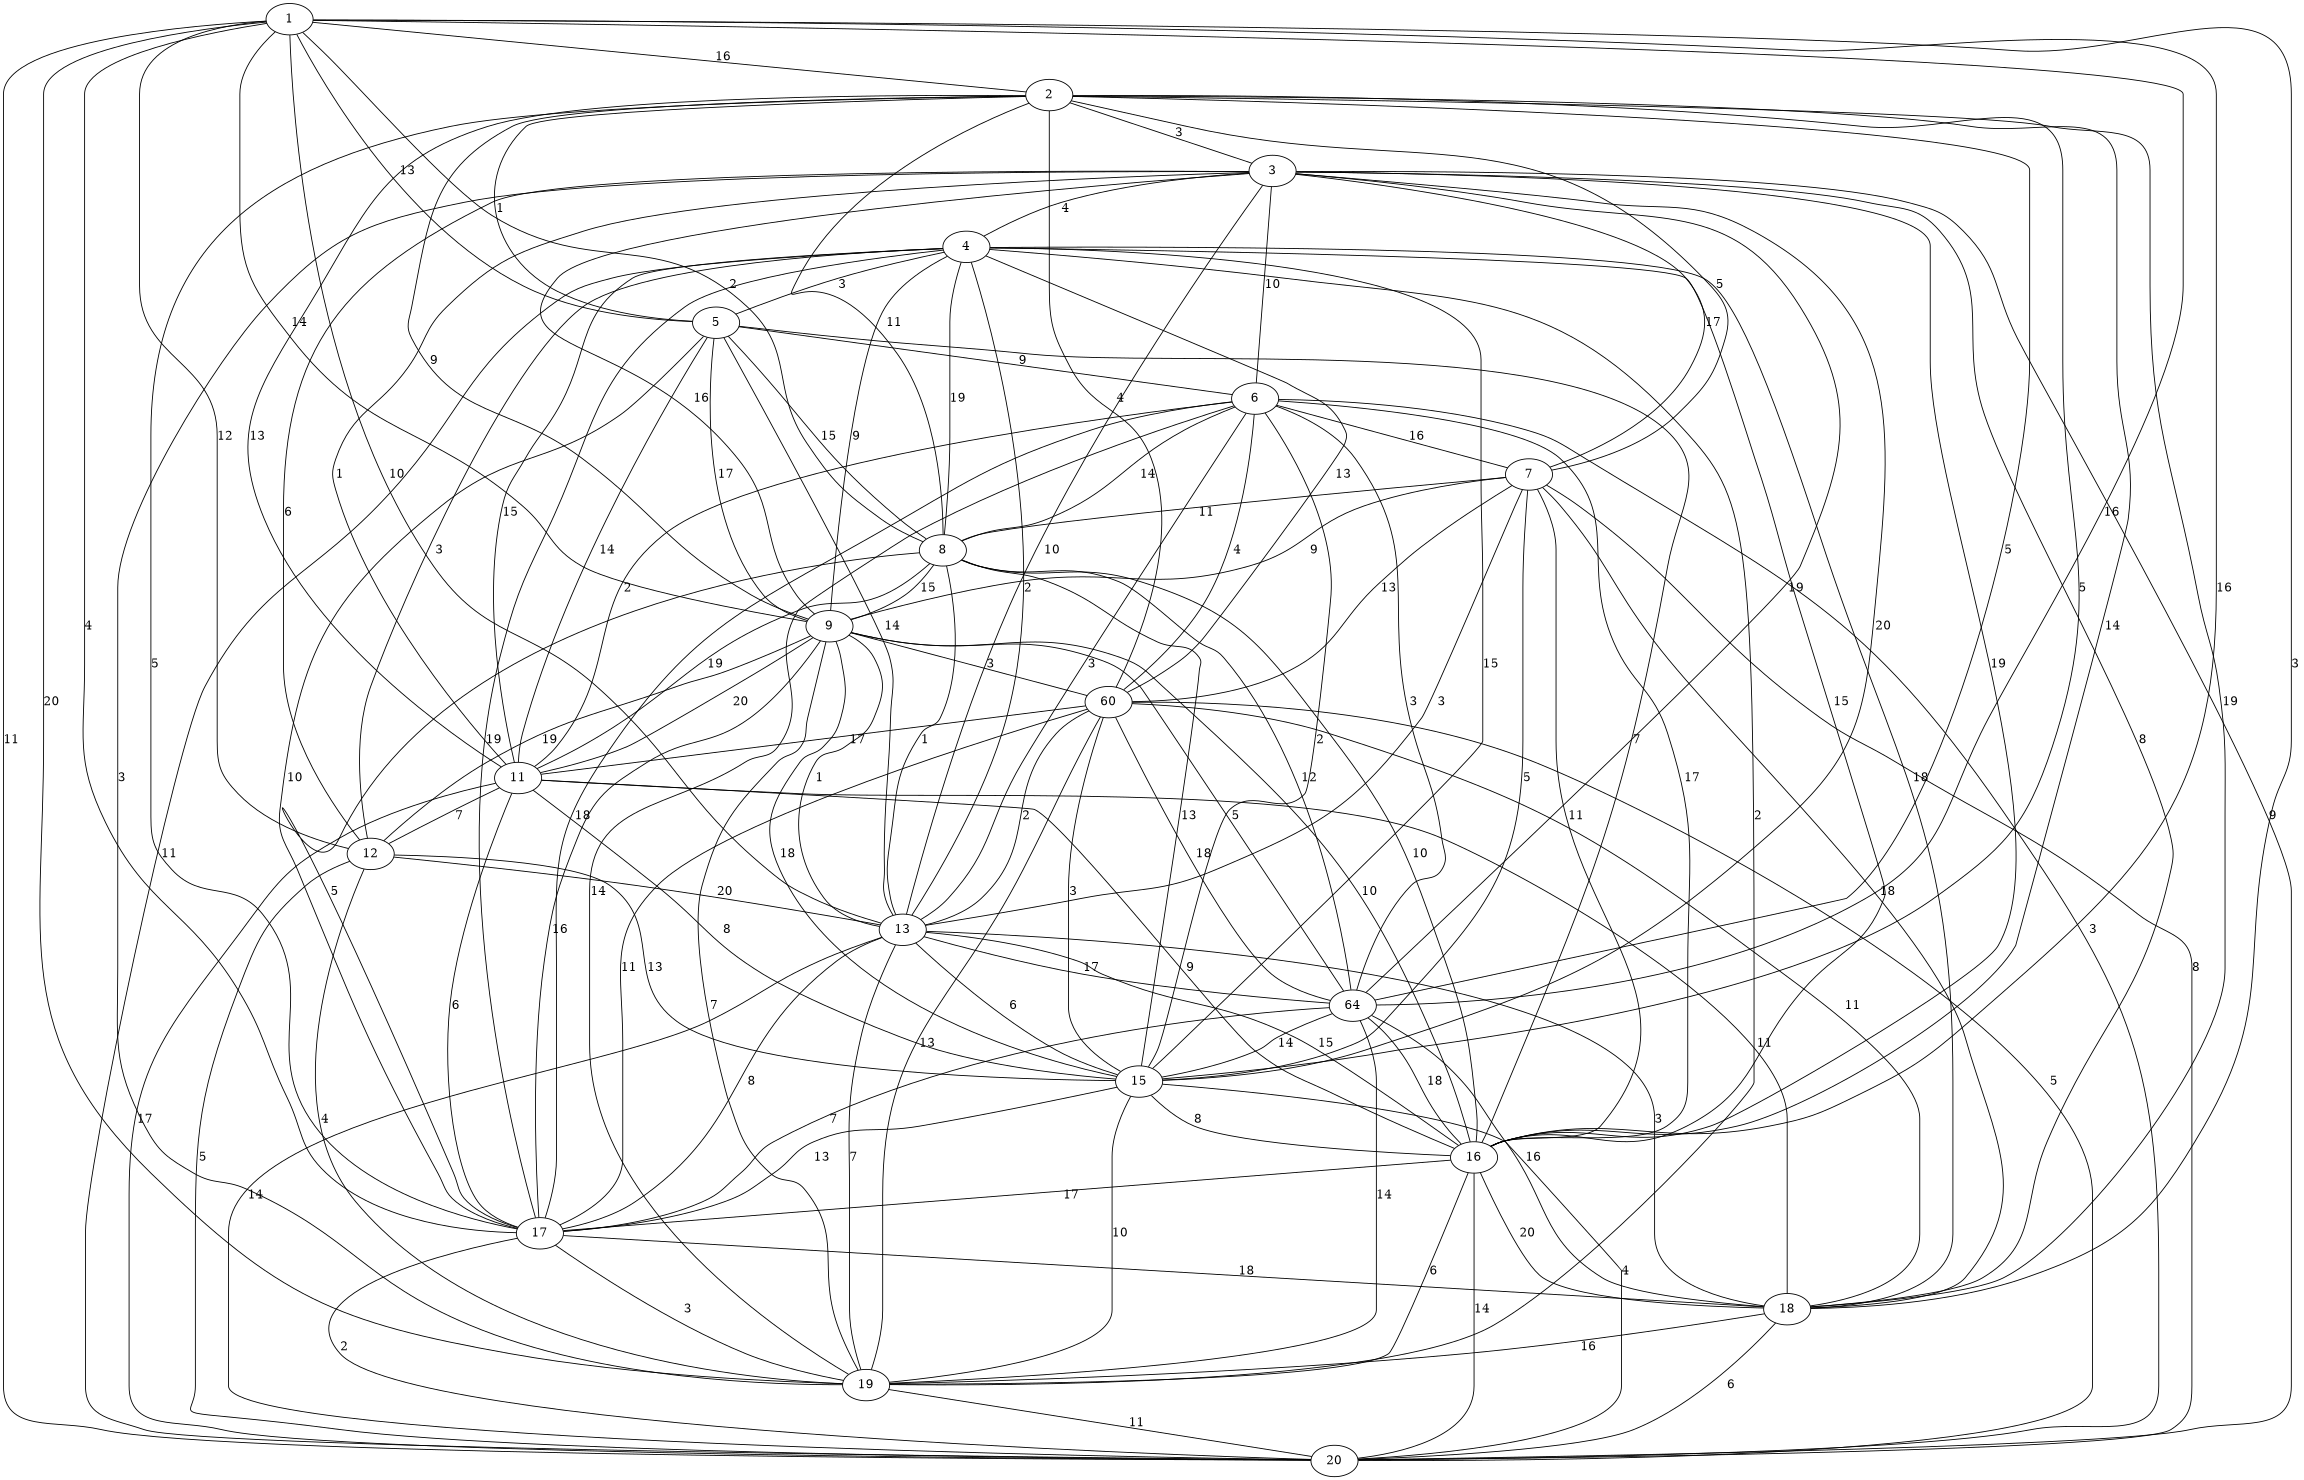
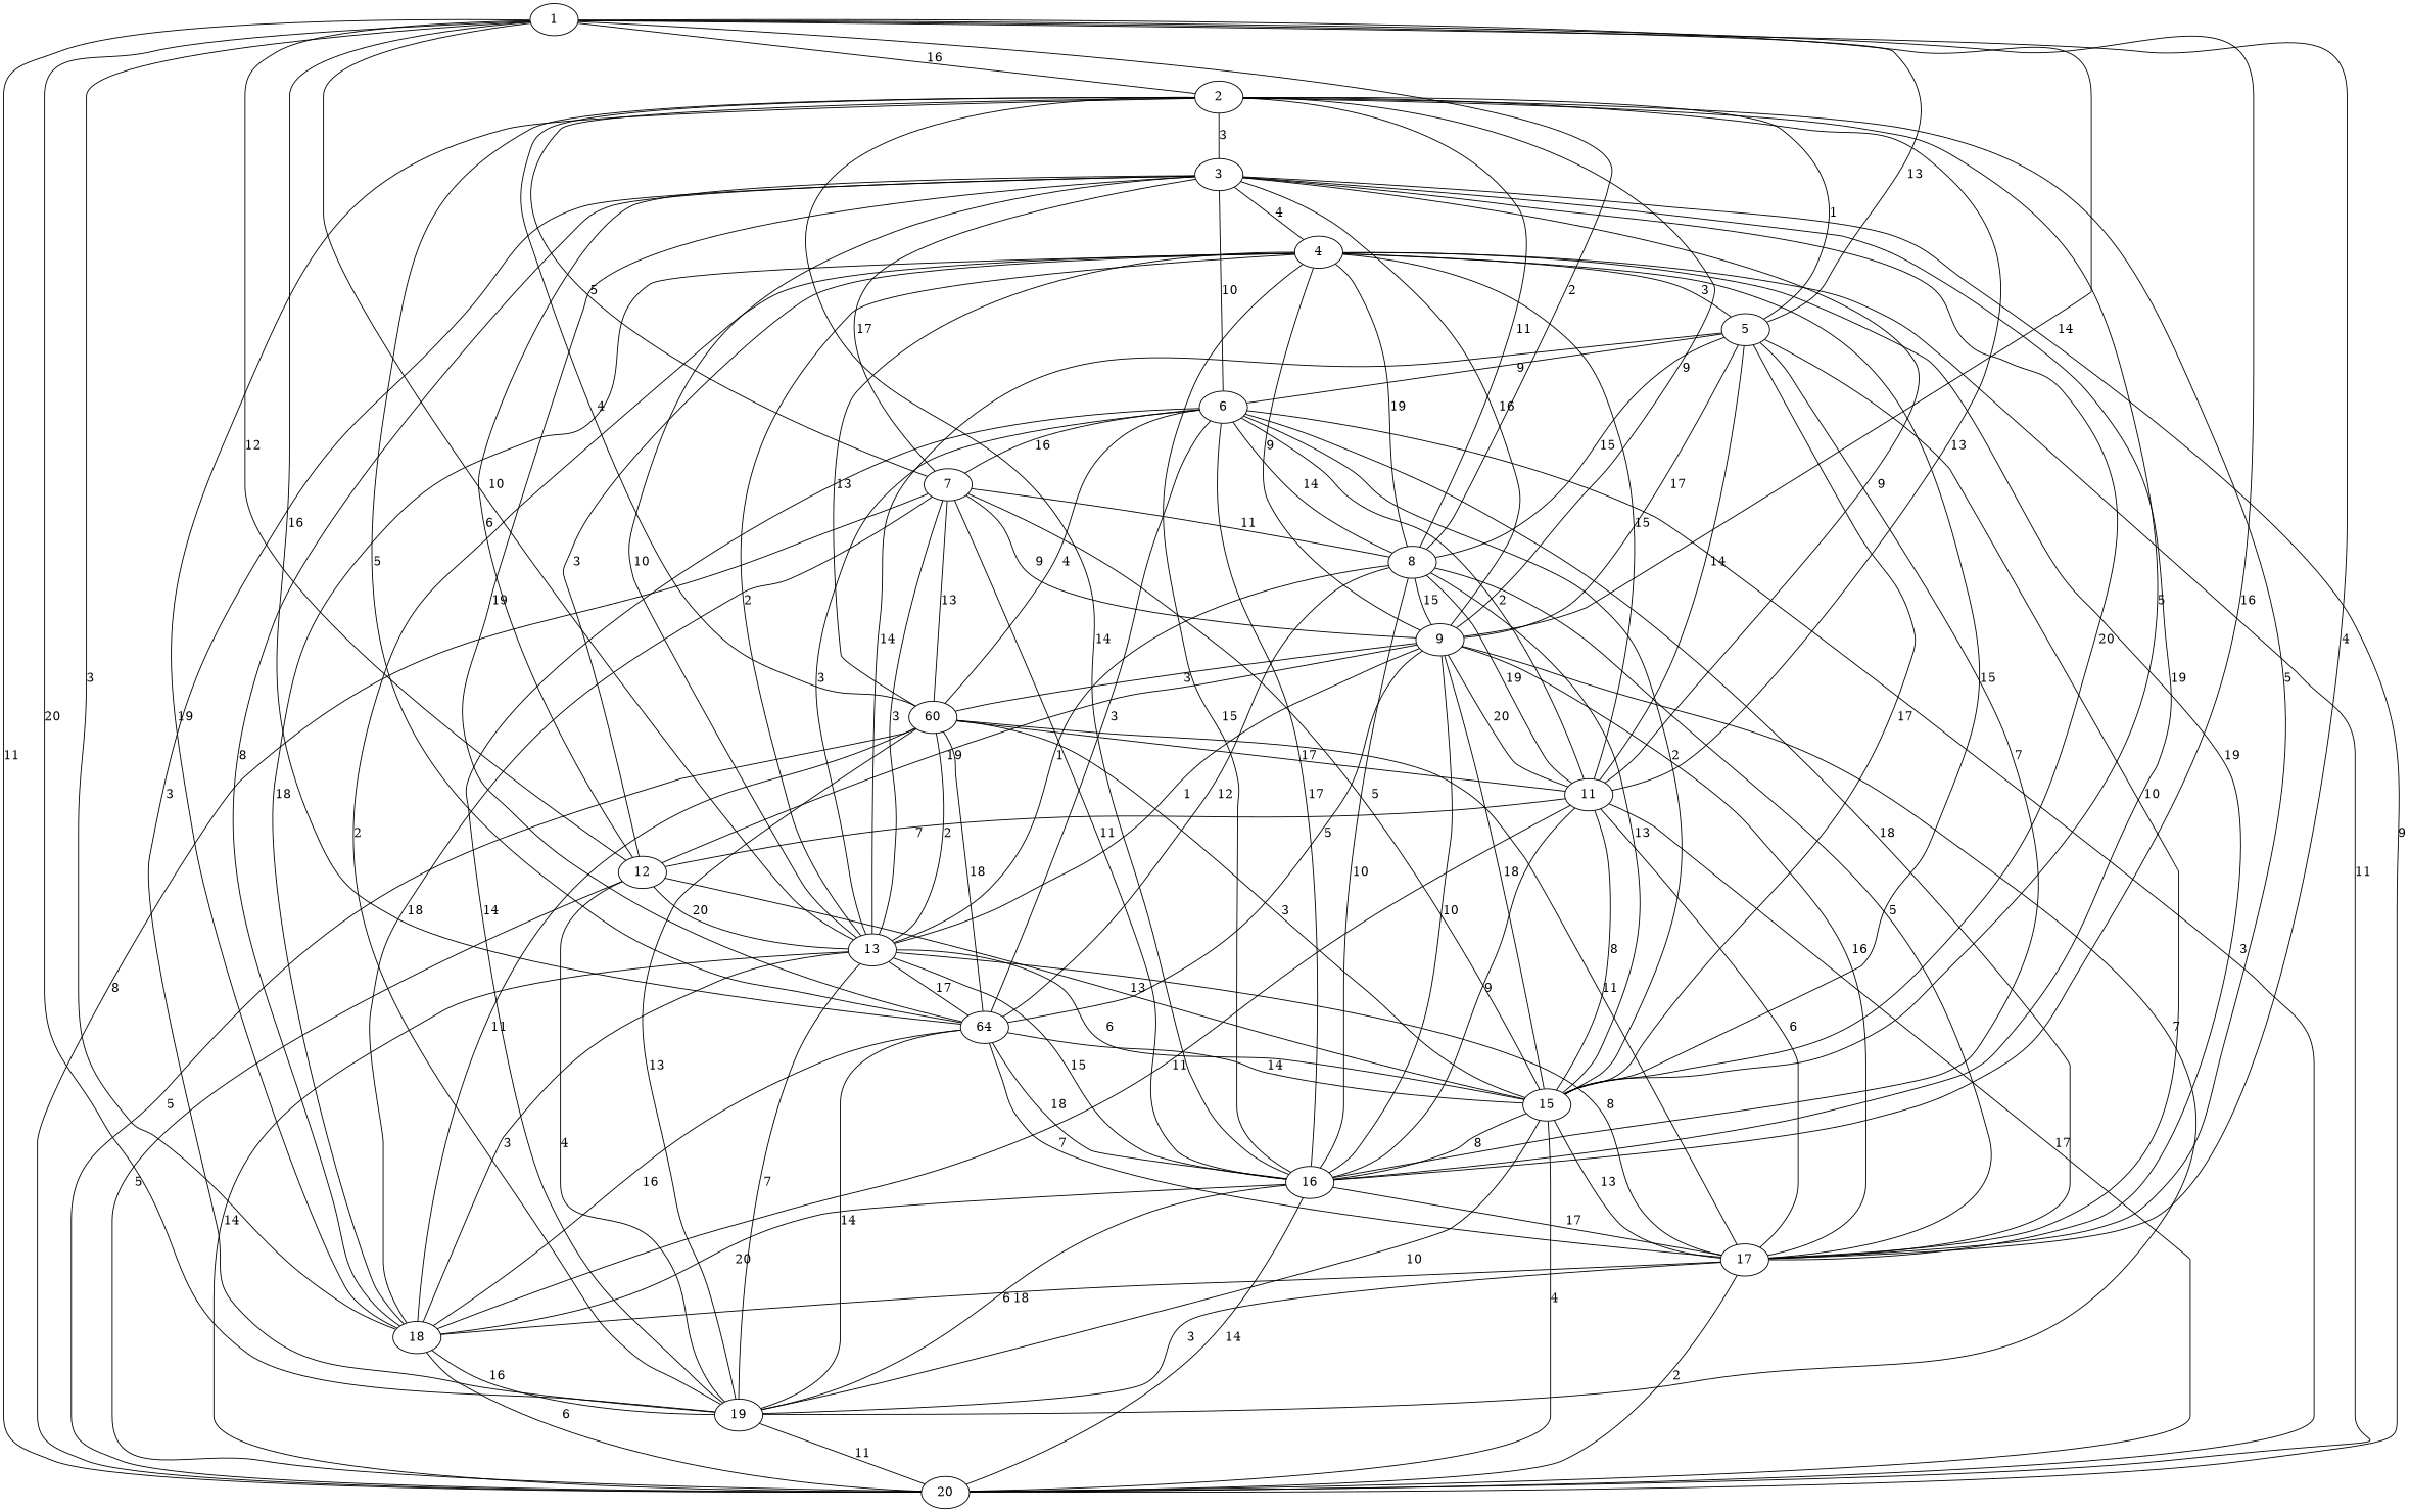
  graph {
    1
    19
    20
    5
    16
    9
    18
    n8 [label=64]
    13
    12
    17
    8
    2
    11
    15
    6
    n17 [label=60]
    7
    3
    4
    1 -- 19 [label=20]
    1 -- 20 [label=11]
    1 -- 5 [label=13]
    1 -- 16 [label=16]
    1 -- 9 [label=14]
    1 -- 18 [label=3]
    1 -- n8 [label=16]
    1 -- 13 [label=10]
    1 -- 12 [label=12]
    1 -- 17 [label=4]
    1 -- 8 [label=2]
    1 -- 2 [label=16]
    19 -- 20 [label=11]
    5 -- 16 [label=7]
    5 -- 9 [label=17]
    5 -- 13 [label=14]
    5 -- 17 [label=10]
    5 -- 8 [label=15]
    5 -- 11 [label=14]
+   5 -- 15 [label=17]
    5 -- 6 [label=9]
    16 -- 19 [label=6]
    16 -- 20 [label=14]
    16 -- 18 [label=20]
    16 -- 17 [label=17]
    9 -- 19 [label=7]
    9 -- 16 [label=10]
    9 -- n8 [label=5]
    9 -- 13 [label=1]
    9 -- 12 [label=19]
    9 -- 17 [label=16]
    9 -- 11 [label=20]
    9 -- 15 [label=18]
    9 -- n17 [label=3]
    18 -- 19 [label=16]
    18 -- 20 [label=6]
    n8 -- 19 [label=14]
    n8 -- 16 [label=18]
    n8 -- 18 [label=16]
    n8 -- 17 [label=7]
    n8 -- 15 [label=14]
    13 -- 19 [label=7]
    13 -- 20 [label=14]
    13 -- 16 [label=15]
    13 -- 18 [label=3]
    13 -- n8 [label=17]
    13 -- 17 [label=8]
    13 -- 15 [label=6]
    12 -- 19 [label=4]
    12 -- 20 [label=5]
    12 -- 13 [label=20]
    12 -- 15 [label=13]
    17 -- 19 [label=3]
    17 -- 20 [label=2]
    17 -- 18 [label=18]
    8 -- 16 [label=10]
    8 -- 9 [label=15]
    8 -- n8 [label=12]
    8 -- 13 [label=1]
    8 -- 17 [label=5]
    8 -- 11 [label=19]
    8 -- 15 [label=13]
    2 -- 5 [label=1]
    2 -- 16 [label=14]
    2 -- 9 [label=9]
    2 -- 18 [label=19]
    2 -- n8 [label=5]
    2 -- 17 [label=5]
    2 -- 8 [label=11]
    2 -- 11 [label=13]
    2 -- 15 [label=5]
    2 -- n17 [label=4]
    2 -- 7 [label=5]
    2 -- 3 [label=3]
    11 -- 20 [label=17]
    11 -- 16 [label=9]
    11 -- 18 [label=11]
    11 -- 12 [label=7]
    11 -- 17 [label=6]
    11 -- 15 [label=8]
    15 -- 19 [label=10]
    15 -- 20 [label=4]
    15 -- 16 [label=8]
    15 -- 17 [label=13]
    6 -- 19 [label=14]
    6 -- 20 [label=3]
    6 -- 16 [label=17]
    6 -- n8 [label=3]
    6 -- 13 [label=3]
    6 -- 17 [label=18]
    6 -- 8 [label=14]
    6 -- 11 [label=2]
    6 -- 15 [label=2]
    6 -- n17 [label=4]
    6 -- 7 [label=16]
    n17 -- 19 [label=13]
    n17 -- 20 [label=5]
    n17 -- 18 [label=11]
    n17 -- n8 [label=18]
    n17 -- 13 [label=2]
    n17 -- 17 [label=11]
    n17 -- 11 [label=17]
    n17 -- 15 [label=3]
    7 -- 20 [label=8]
    7 -- 16 [label=11]
    7 -- 9 [label=9]
    7 -- 18 [label=18]
    7 -- 13 [label=3]
    7 -- 8 [label=11]
    7 -- 15 [label=5]
    7 -- n17 [label=13]
    3 -- 19 [label=3]
    3 -- 20 [label=9]
    3 -- 16 [label=19]
    3 -- 9 [label=16]
    3 -- 18 [label=8]
    3 -- n8 [label=19]
    3 -- 13 [label=10]
    3 -- 12 [label=6]
-   3 -- 11 [label=1]
+   3 -- 11 [label=9]
    3 -- 15 [label=20]
    3 -- 6 [label=10]
    3 -- 7 [label=17]
    3 -- 4 [label=4]
    4 -- 19 [label=2]
    4 -- 20 [label=11]
    4 -- 5 [label=3]
    4 -- 16 [label=15]
    4 -- 9 [label=9]
    4 -- 18 [label=18]
    4 -- 13 [label=2]
    4 -- 12 [label=3]
    4 -- 17 [label=19]
    4 -- 8 [label=19]
    4 -- 11 [label=15]
    4 -- 15 [label=15]
    4 -- n17 [label=13]
  }
